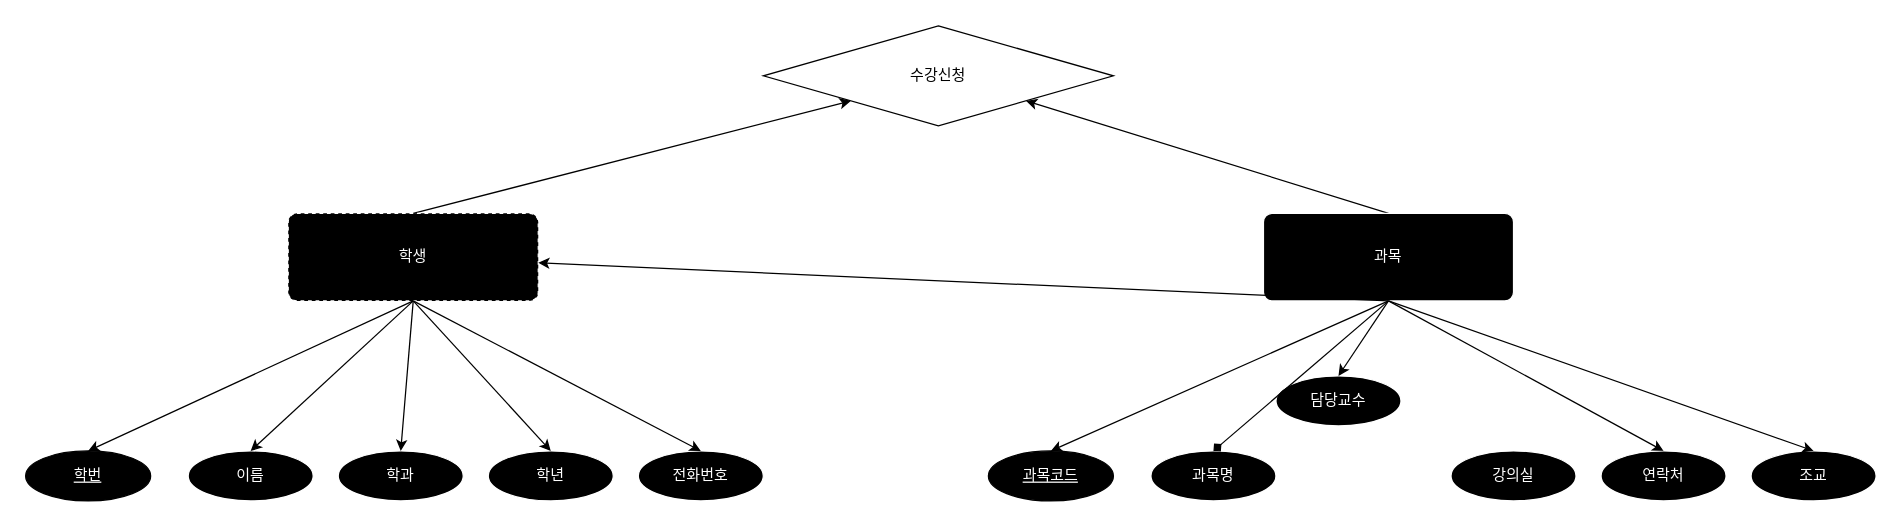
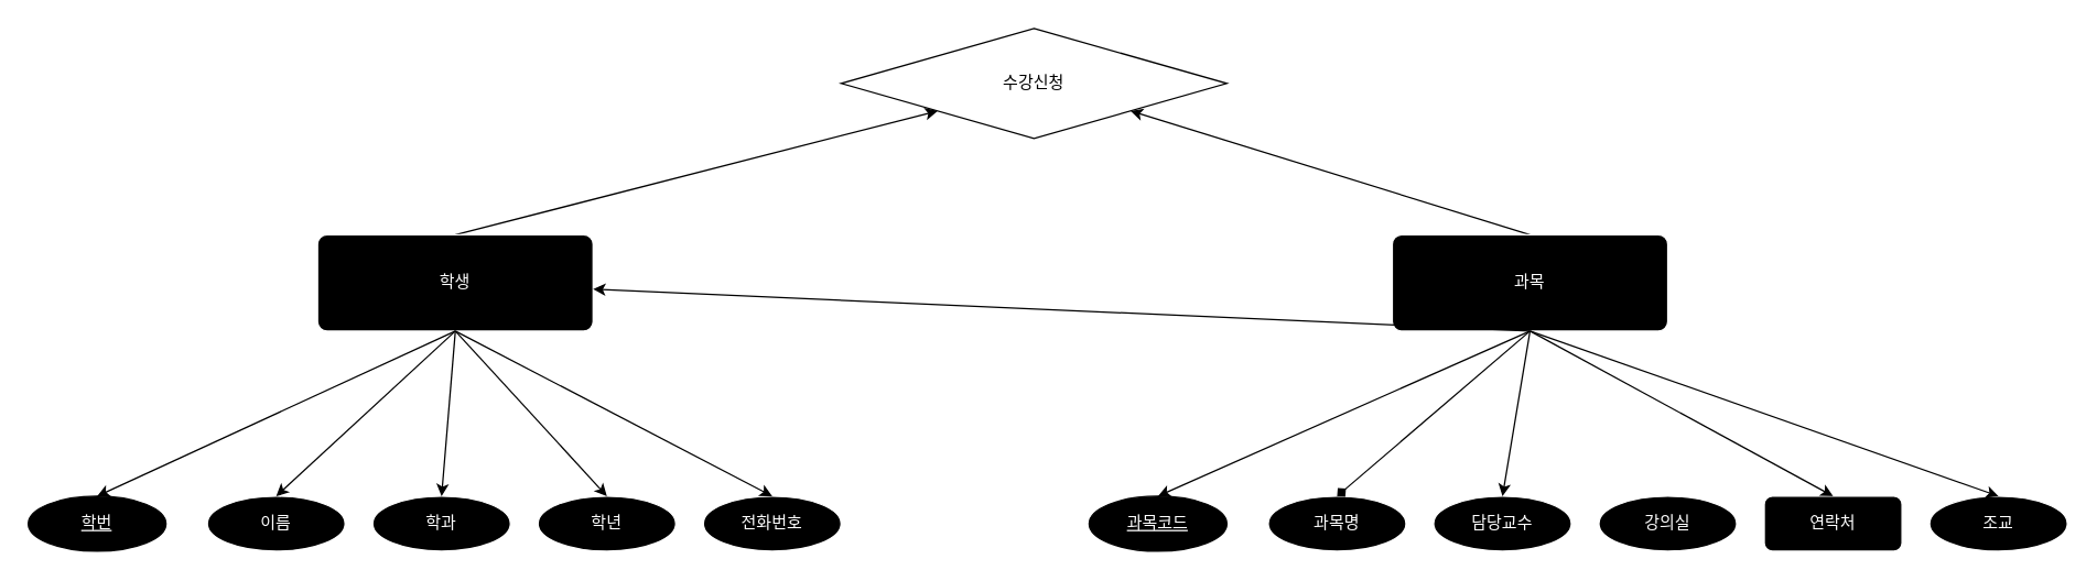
  <mxCell id="0" />
  <mxCell id="1" parent="0" />
  <mxCell id="2" style="rounded=0;orthogonalLoop=1;jettySize=auto;html=1;exitX=0.5;exitY=0;exitDx=0;exitDy=0;entryX=0;entryY=1;entryDx=0;entryDy=0;" parent="1" source="3" target="28" edge="1"><mxGeometry relative="1" as="geometry" /></mxCell>
- <mxCell id="3" value="학생" style="rounded=1;arcSize=10;whiteSpace=wrap;html=1;align=center;fillColor=#000000;fontColor=#FFFFFF;strokeColor=#FFFFFF;strokeWidth=1;dashed=1;" parent="1" vertex="1"><mxGeometry x="230" y="170" width="200" height="70" as="geometry" /></mxCell>
+ <mxCell id="3" value="학생" style="rounded=1;arcSize=10;whiteSpace=wrap;html=1;align=center;fillColor=#000000;fontColor=#FFFFFF;strokeColor=#FFFFFF;strokeWidth=1;" parent="1" vertex="1"><mxGeometry x="230" y="170" width="200" height="70" as="geometry" /></mxCell>
  <mxCell id="4" value="이름" style="ellipse;whiteSpace=wrap;html=1;align=center;strokeColor=#FFFFFF;fillColor=#000000;fontColor=#FFFFFF;strokeWidth=1;" parent="1" vertex="1"><mxGeometry x="150" y="360" width="100" height="40" as="geometry" /></mxCell>
  <mxCell id="5" value="학번" style="ellipse;whiteSpace=wrap;html=1;align=center;fontStyle=4;fontColor=#FFFFFF;fillColor=#000000;" parent="1" vertex="1"><mxGeometry x="20" y="360" width="100" height="40" as="geometry" /></mxCell>
  <mxCell id="6" value="학과" style="ellipse;whiteSpace=wrap;html=1;align=center;strokeColor=#FFFFFF;fillColor=#000000;fontColor=#FFFFFF;strokeWidth=1;" parent="1" vertex="1"><mxGeometry x="270" y="360" width="100" height="40" as="geometry" /></mxCell>
  <mxCell id="7" value="학년" style="ellipse;whiteSpace=wrap;html=1;align=center;strokeColor=#FFFFFF;fillColor=#000000;fontColor=#FFFFFF;strokeWidth=1;" parent="1" vertex="1"><mxGeometry x="390" y="360" width="100" height="40" as="geometry" /></mxCell>
  <mxCell id="8" value="전화번호" style="ellipse;whiteSpace=wrap;html=1;align=center;strokeColor=#FFFFFF;fillColor=#000000;fontColor=#FFFFFF;strokeWidth=1;" parent="1" vertex="1"><mxGeometry x="510" y="360" width="100" height="40" as="geometry" /></mxCell>
  <mxCell id="9" value="" style="endArrow=classic;html=1;rounded=0;entryX=0.5;entryY=0;entryDx=0;entryDy=0;exitX=0.5;exitY=1;exitDx=0;exitDy=0;" parent="1" source="3" target="5" edge="1"><mxGeometry width="50" height="50" relative="1" as="geometry"><mxPoint x="210" y="340" as="sourcePoint" /><mxPoint x="260" y="290" as="targetPoint" /></mxGeometry></mxCell>
  <mxCell id="10" value="" style="endArrow=classic;html=1;rounded=0;entryX=0.5;entryY=0;entryDx=0;entryDy=0;exitX=0.5;exitY=1;exitDx=0;exitDy=0;" parent="1" source="3" target="4" edge="1"><mxGeometry width="50" height="50" relative="1" as="geometry"><mxPoint x="260" y="260" as="sourcePoint" /><mxPoint x="260" y="290" as="targetPoint" /></mxGeometry></mxCell>
  <mxCell id="11" value="" style="endArrow=classic;html=1;rounded=0;entryX=0.5;entryY=0;entryDx=0;entryDy=0;exitX=0.5;exitY=1;exitDx=0;exitDy=0;" parent="1" source="3" target="6" edge="1"><mxGeometry width="50" height="50" relative="1" as="geometry"><mxPoint x="210" y="340" as="sourcePoint" /><mxPoint x="260" y="290" as="targetPoint" /></mxGeometry></mxCell>
  <mxCell id="12" value="" style="endArrow=classic;html=1;rounded=0;entryX=0.5;entryY=0;entryDx=0;entryDy=0;exitX=0.5;exitY=1;exitDx=0;exitDy=0;" parent="1" source="3" target="7" edge="1"><mxGeometry width="50" height="50" relative="1" as="geometry"><mxPoint x="420" y="340" as="sourcePoint" /><mxPoint x="470" y="290" as="targetPoint" /></mxGeometry></mxCell>
  <mxCell id="13" value="" style="endArrow=classic;html=1;rounded=0;entryX=0.5;entryY=0;entryDx=0;entryDy=0;exitX=0.5;exitY=1;exitDx=0;exitDy=0;" parent="1" source="3" target="8" edge="1"><mxGeometry width="50" height="50" relative="1" as="geometry"><mxPoint x="480" y="330" as="sourcePoint" /><mxPoint x="530" y="280" as="targetPoint" /></mxGeometry></mxCell>
  <mxCell id="14" style="rounded=0;orthogonalLoop=1;jettySize=auto;html=1;exitX=0.5;exitY=0;exitDx=0;exitDy=0;entryX=1;entryY=1;entryDx=0;entryDy=0;" parent="1" source="15" target="28" edge="1"><mxGeometry relative="1" as="geometry" /></mxCell>
  <mxCell id="15" value="과목" style="rounded=1;arcSize=10;whiteSpace=wrap;html=1;align=center;fillColor=#000000;fontColor=#FFFFFF;strokeColor=#FFFFFF;strokeWidth=1;" parent="1" vertex="1"><mxGeometry x="1010" y="170" width="200" height="70" as="geometry" /></mxCell>
  <mxCell id="16" value="과목명" style="ellipse;whiteSpace=wrap;html=1;align=center;strokeColor=#FFFFFF;fillColor=#000000;fontColor=#FFFFFF;strokeWidth=1;" parent="1" vertex="1"><mxGeometry x="920" y="360" width="100" height="40" as="geometry" /></mxCell>
  <mxCell id="17" value="과목코드" style="ellipse;whiteSpace=wrap;html=1;align=center;fontStyle=4;fillColor=#000000;fontColor=#FFFFFF;" parent="1" vertex="1"><mxGeometry x="790" y="360" width="100" height="40" as="geometry" /></mxCell>
- <mxCell id="18" value="담당교수" style="ellipse;whiteSpace=wrap;html=1;align=center;strokeColor=#FFFFFF;fillColor=#000000;fontColor=#FFFFFF;strokeWidth=1;" parent="1" vertex="1"><mxGeometry x="1020" y="300" width="100" height="40" as="geometry" /></mxCell>
+ <mxCell id="18" value="담당교수" style="ellipse;whiteSpace=wrap;html=1;align=center;strokeColor=#FFFFFF;fillColor=#000000;fontColor=#FFFFFF;strokeWidth=1;" parent="1" vertex="1"><mxGeometry x="1040" y="360" width="100" height="40" as="geometry" /></mxCell>
  <mxCell id="19" value="강의실" style="ellipse;whiteSpace=wrap;html=1;align=center;strokeColor=#FFFFFF;fillColor=#000000;fontColor=#FFFFFF;strokeWidth=1;" parent="1" vertex="1"><mxGeometry x="1160" y="360" width="100" height="40" as="geometry" /></mxCell>
- <mxCell id="20" value="연락처" style="ellipse;whiteSpace=wrap;html=1;align=center;strokeColor=#FFFFFF;fillColor=#000000;fontColor=#FFFFFF;strokeWidth=1;" parent="1" vertex="1"><mxGeometry x="1280" y="360" width="100" height="40" as="geometry" /></mxCell>
+ <mxCell id="20" value="연락처" style="whiteSpace=wrap;html=1;align=center;strokeColor=#FFFFFF;fillColor=#000000;fontColor=#FFFFFF;strokeWidth=1;rounded=1;" parent="1" vertex="1"><mxGeometry x="1280" y="360" width="100" height="40" as="geometry" /></mxCell>
  <mxCell id="21" value="조교" style="ellipse;whiteSpace=wrap;html=1;align=center;strokeColor=#FFFFFF;fillColor=#000000;fontColor=#FFFFFF;strokeWidth=1;" parent="1" vertex="1"><mxGeometry x="1400" y="360" width="100" height="40" as="geometry" /></mxCell>
  <mxCell id="22" value="" style="endArrow=classic;html=1;rounded=0;entryX=0.5;entryY=0;entryDx=0;entryDy=0;exitX=0.5;exitY=1;exitDx=0;exitDy=0;" parent="1" source="15" target="17" edge="1"><mxGeometry width="50" height="50" relative="1" as="geometry"><mxPoint x="980" y="340" as="sourcePoint" /><mxPoint x="1030" y="290" as="targetPoint" /></mxGeometry></mxCell>
  <mxCell id="23" value="" style="endArrow=diamond;html=1;rounded=0;entryX=0.5;entryY=0;entryDx=0;entryDy=0;exitX=0.5;exitY=1;exitDx=0;exitDy=0;" parent="1" source="15" target="16" edge="1"><mxGeometry width="50" height="50" relative="1" as="geometry"><mxPoint x="1030" y="260" as="sourcePoint" /><mxPoint x="1030" y="290" as="targetPoint" /></mxGeometry></mxCell>
  <mxCell id="24" value="" style="endArrow=classic;html=1;rounded=0;entryX=0.5;entryY=0;entryDx=0;entryDy=0;exitX=0.5;exitY=1;exitDx=0;exitDy=0;" parent="1" source="15" target="18" edge="1"><mxGeometry width="50" height="50" relative="1" as="geometry"><mxPoint x="980" y="340" as="sourcePoint" /><mxPoint x="1030" y="290" as="targetPoint" /></mxGeometry></mxCell>
  <mxCell id="25" value="" style="endArrow=classic;html=1;rounded=0;exitX=0.5;exitY=1;exitDx=0;exitDy=0;" parent="1" source="15" target="3" edge="1"><mxGeometry width="50" height="50" relative="1" as="geometry"><mxPoint x="1190" y="340" as="sourcePoint" /><mxPoint x="1240" y="290" as="targetPoint" /></mxGeometry></mxCell>
  <mxCell id="26" value="" style="endArrow=classic;html=1;rounded=0;entryX=0.5;entryY=0;entryDx=0;entryDy=0;exitX=0.5;exitY=1;exitDx=0;exitDy=0;" parent="1" source="15" target="21" edge="1"><mxGeometry width="50" height="50" relative="1" as="geometry"><mxPoint x="1360" y="330" as="sourcePoint" /><mxPoint x="1410" y="280" as="targetPoint" /></mxGeometry></mxCell>
  <mxCell id="27" value="" style="endArrow=classic;html=1;rounded=0;entryX=0.5;entryY=0;entryDx=0;entryDy=0;exitX=0.5;exitY=1;exitDx=0;exitDy=0;" parent="1" source="15" target="20" edge="1"><mxGeometry width="50" height="50" relative="1" as="geometry"><mxPoint x="1250" y="330" as="sourcePoint" /><mxPoint x="1300" y="280" as="targetPoint" /></mxGeometry></mxCell>
  <mxCell id="28" value="수강신청" style="rhombus;whiteSpace=wrap;html=1;" parent="1" vertex="1"><mxGeometry x="610" y="20" width="280" height="80" as="geometry" /></mxCell>
